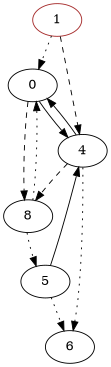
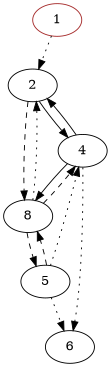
  digraph {
    node [color=black]
    edge [style=dotted]
    1 [color=brown]
-   2 [label=0]
+   2
    4
    n4 [label=8]
    6
    5
    1 -> 2
    2 -> 4 [style=solid]
    2 -> n4 [style=dashed]
    4 -> 2 [style=solid]
-   4 -> n4 [style=dashed]
+   4 -> n4 [style=solid]
    4 -> 6
    n4 -> 2
-   1 -> 4 [style=dashed]
-   n4 -> 5
-   5 -> 4 [style=solid]
+   n4 -> 4 [style=dashed]
+   n4 -> 5 [style=dashed]
+   5 -> 4
+   5 -> n4 [style=dashed]
    5 -> 6
  }
